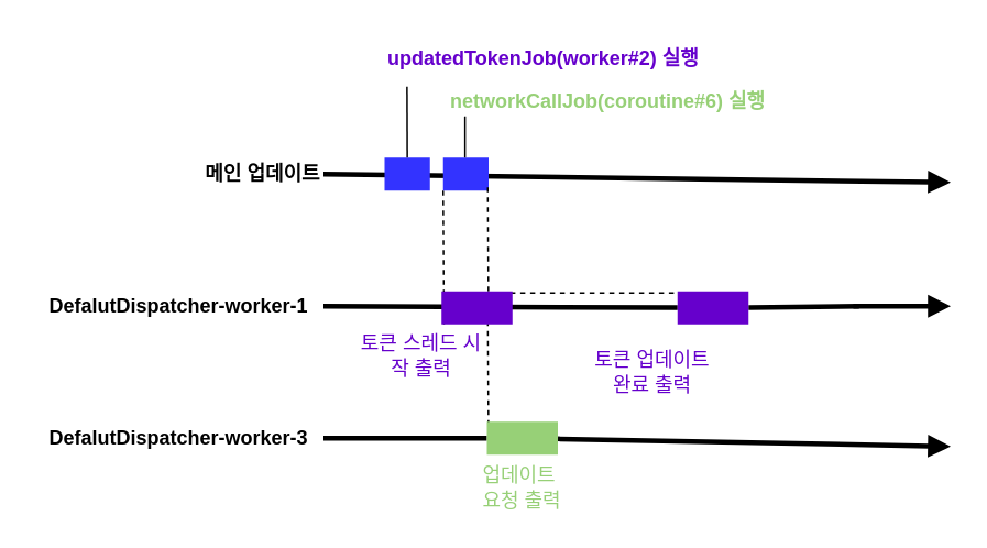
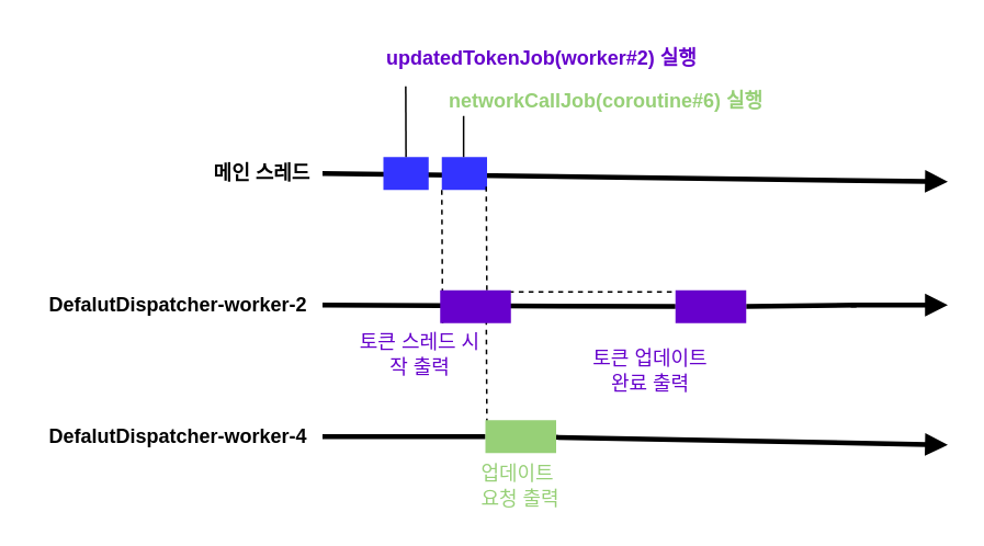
  <mxCell id="0" />
  <mxCell id="1" parent="0" />
  <mxCell id="2" value="" style="endArrow=block;html=1;rounded=0;endFill=1;strokeWidth=3;" edge="1" parent="1"><mxGeometry width="50" height="50" relative="1" as="geometry"><mxPoint x="516.5" y="185" as="sourcePoint" /><mxPoint x="575.5" y="185" as="targetPoint" /></mxGeometry></mxCell>
  <mxCell id="3" value="" style="endArrow=block;html=1;rounded=0;endFill=1;strokeWidth=3;" edge="1" parent="1" source="27"><mxGeometry width="50" height="50" relative="1" as="geometry"><mxPoint x="195.5" y="265" as="sourcePoint" /><mxPoint x="575.5" y="270" as="targetPoint" /></mxGeometry></mxCell>
  <mxCell id="4" value="" style="endArrow=none;html=1;rounded=0;endFill=1;strokeWidth=3;startFill=0;" edge="1" parent="1" source="23"><mxGeometry width="50" height="50" relative="1" as="geometry"><mxPoint x="195.5" y="185" as="sourcePoint" /><mxPoint x="520" y="185" as="targetPoint" /></mxGeometry></mxCell>
- <mxCell id="5" value="DefalutDispatcher-worker-1" style="text;html=1;align=center;verticalAlign=middle;whiteSpace=wrap;rounded=0;fontStyle=1;fontColor=#000000;" vertex="1" parent="1"><mxGeometry x="20" y="170" width="175.5" height="30" as="geometry" /></mxCell>
+ <mxCell id="5" value="DefalutDispatcher-worker-2" style="text;html=1;align=center;verticalAlign=middle;whiteSpace=wrap;rounded=0;fontStyle=1;fontColor=#000000;" vertex="1" parent="1"><mxGeometry x="20" y="170" width="175.5" height="30" as="geometry" /></mxCell>
  <mxCell id="6" value="" style="endArrow=block;html=1;rounded=0;endFill=1;strokeWidth=3;" edge="1" parent="1"><mxGeometry width="50" height="50" relative="1" as="geometry"><mxPoint x="294.5" y="185" as="sourcePoint" /><mxPoint x="294.5" y="185" as="targetPoint" /></mxGeometry></mxCell>
  <mxCell id="7" value="" style="endArrow=none;dashed=1;html=1;rounded=0;entryX=0;entryY=1;entryDx=0;entryDy=0;" edge="1" parent="1" target="13"><mxGeometry width="50" height="50" relative="1" as="geometry"><mxPoint x="268.5" y="196" as="sourcePoint" /><mxPoint x="268.5" y="126" as="targetPoint" /></mxGeometry></mxCell>
  <mxCell id="8" value="" style="endArrow=block;html=1;rounded=0;endFill=1;strokeWidth=3;" edge="1" parent="1"><mxGeometry width="50" height="50" relative="1" as="geometry"><mxPoint x="195.5" y="105" as="sourcePoint" /><mxPoint x="575.5" y="110" as="targetPoint" /></mxGeometry></mxCell>
  <mxCell id="9" value="" style="rounded=0;whiteSpace=wrap;html=1;fillColor=#3333FF;strokeColor=none;" vertex="1" parent="1"><mxGeometry x="232.5" y="95" width="27.5" height="20" as="geometry" /></mxCell>
  <mxCell id="10" value="updatedTokenJob(worker#2) 실행" style="text;html=1;align=center;verticalAlign=middle;whiteSpace=wrap;rounded=0;fontColor=#6600CC;fontStyle=1" vertex="1" parent="1"><mxGeometry x="223.25" y="20" width="211.5" height="30" as="geometry" /></mxCell>
- <mxCell id="11" value="메인 업데이트" style="text;html=1;align=center;verticalAlign=middle;whiteSpace=wrap;rounded=0;fontStyle=1;fontColor=#000000;" vertex="1" parent="1"><mxGeometry x="114" y="90" width="90" height="30" as="geometry" /></mxCell>
- <mxCell id="12" value="DefalutDispatcher-worker-3" style="text;html=1;align=center;verticalAlign=middle;whiteSpace=wrap;rounded=0;fontStyle=1;fontColor=#000000;" vertex="1" parent="1"><mxGeometry x="20" y="250" width="175.5" height="30" as="geometry" /></mxCell>
+ <mxCell id="11" value="메인 스레드" style="text;html=1;align=center;verticalAlign=middle;whiteSpace=wrap;rounded=0;fontStyle=1;fontColor=#000000;" vertex="1" parent="1"><mxGeometry x="114" y="90" width="90" height="30" as="geometry" /></mxCell>
+ <mxCell id="12" value="DefalutDispatcher-worker-4" style="text;html=1;align=center;verticalAlign=middle;whiteSpace=wrap;rounded=0;fontStyle=1;fontColor=#000000;" vertex="1" parent="1"><mxGeometry x="20" y="250" width="175.5" height="30" as="geometry" /></mxCell>
  <mxCell id="13" value="" style="rounded=0;whiteSpace=wrap;html=1;fillColor=#3333FF;strokeColor=none;" vertex="1" parent="1"><mxGeometry x="268" y="95" width="27.5" height="20" as="geometry" /></mxCell>
  <mxCell id="14" value="networkCallJob(coroutine#6) 실행" style="text;html=1;align=center;verticalAlign=middle;whiteSpace=wrap;rounded=0;fontColor=#97D077;fontStyle=1" vertex="1" parent="1"><mxGeometry x="262" y="46" width="211.5" height="30" as="geometry" /></mxCell>
  <mxCell id="15" value="" style="endArrow=none;html=1;rounded=0;entryX=0.5;entryY=0;entryDx=0;entryDy=0;exitX=0.108;exitY=1.067;exitDx=0;exitDy=0;exitPerimeter=0;" edge="1" parent="1" source="10" target="9"><mxGeometry width="50" height="50" relative="1" as="geometry"><mxPoint x="350" y="450" as="sourcePoint" /><mxPoint x="400" y="400" as="targetPoint" /></mxGeometry></mxCell>
  <mxCell id="16" value="" style="endArrow=none;html=1;rounded=0;entryX=0.5;entryY=0;entryDx=0;entryDy=0;" edge="1" parent="1"><mxGeometry width="50" height="50" relative="1" as="geometry"><mxPoint x="281.25" y="70" as="sourcePoint" /><mxPoint x="281.25" y="95" as="targetPoint" /></mxGeometry></mxCell>
  <mxCell id="17" value="" style="endArrow=none;dashed=1;html=1;rounded=0;entryX=0;entryY=1;entryDx=0;entryDy=0;" edge="1" parent="1"><mxGeometry width="50" height="50" relative="1" as="geometry"><mxPoint x="295.5" y="194" as="sourcePoint" /><mxPoint x="295" y="113" as="targetPoint" /></mxGeometry></mxCell>
  <mxCell id="18" value="" style="endArrow=none;html=1;rounded=0;endFill=1;strokeWidth=3;startFill=0;" edge="1" parent="1" target="27"><mxGeometry width="50" height="50" relative="1" as="geometry"><mxPoint x="195.5" y="265" as="sourcePoint" /><mxPoint x="575.5" y="270" as="targetPoint" /></mxGeometry></mxCell>
  <mxCell id="19" value="" style="endArrow=none;dashed=1;html=1;rounded=0;entryX=0;entryY=1;entryDx=0;entryDy=0;" edge="1" parent="1"><mxGeometry width="50" height="50" relative="1" as="geometry"><mxPoint x="295.5" y="269" as="sourcePoint" /><mxPoint x="295" y="188" as="targetPoint" /></mxGeometry></mxCell>
  <mxCell id="20" value="" style="endArrow=none;html=1;rounded=0;endFill=1;strokeWidth=3;startFill=0;" edge="1" parent="1" target="23"><mxGeometry width="50" height="50" relative="1" as="geometry"><mxPoint x="195.5" y="185" as="sourcePoint" /><mxPoint x="520" y="185" as="targetPoint" /></mxGeometry></mxCell>
  <mxCell id="21" value="" style="endArrow=none;dashed=1;html=1;rounded=0;" edge="1" parent="1"><mxGeometry width="50" height="50" relative="1" as="geometry"><mxPoint x="302.75" y="177" as="sourcePoint" /><mxPoint x="432.75" y="177" as="targetPoint" /></mxGeometry></mxCell>
  <mxCell id="22" value="" style="rounded=0;whiteSpace=wrap;html=1;fillColor=#6600CC;strokeColor=none;" vertex="1" parent="1"><mxGeometry x="267" y="176" width="43" height="20" as="geometry" /></mxCell>
  <mxCell id="23" value="" style="rounded=0;whiteSpace=wrap;html=1;fillColor=#6600CC;strokeColor=none;" vertex="1" parent="1"><mxGeometry x="410" y="176" width="43" height="20" as="geometry" /></mxCell>
  <mxCell id="24" value="토큰 스레드 시작 출력" style="text;html=1;align=center;verticalAlign=middle;whiteSpace=wrap;rounded=0;fontColor=#6600CC;" vertex="1" parent="1"><mxGeometry x="214.5" y="200" width="80" height="30" as="geometry" /></mxCell>
  <mxCell id="25" value="토큰 업데이트 완료 출력" style="text;html=1;align=center;verticalAlign=middle;whiteSpace=wrap;rounded=0;fontColor=#6600CC;" vertex="1" parent="1"><mxGeometry x="355" y="210" width="80" height="30" as="geometry" /></mxCell>
  <mxCell id="26" value="업데이트&amp;nbsp;&lt;div&gt;요청 출력&lt;/div&gt;" style="text;html=1;align=center;verticalAlign=middle;whiteSpace=wrap;rounded=0;fontColor=#97D077;" vertex="1" parent="1"><mxGeometry x="276" y="280" width="80" height="30" as="geometry" /></mxCell>
  <mxCell id="27" value="" style="rounded=0;whiteSpace=wrap;html=1;fillColor=#97D077;strokeColor=none;" vertex="1" parent="1"><mxGeometry x="294.5" y="255" width="43" height="20" as="geometry" /></mxCell>
